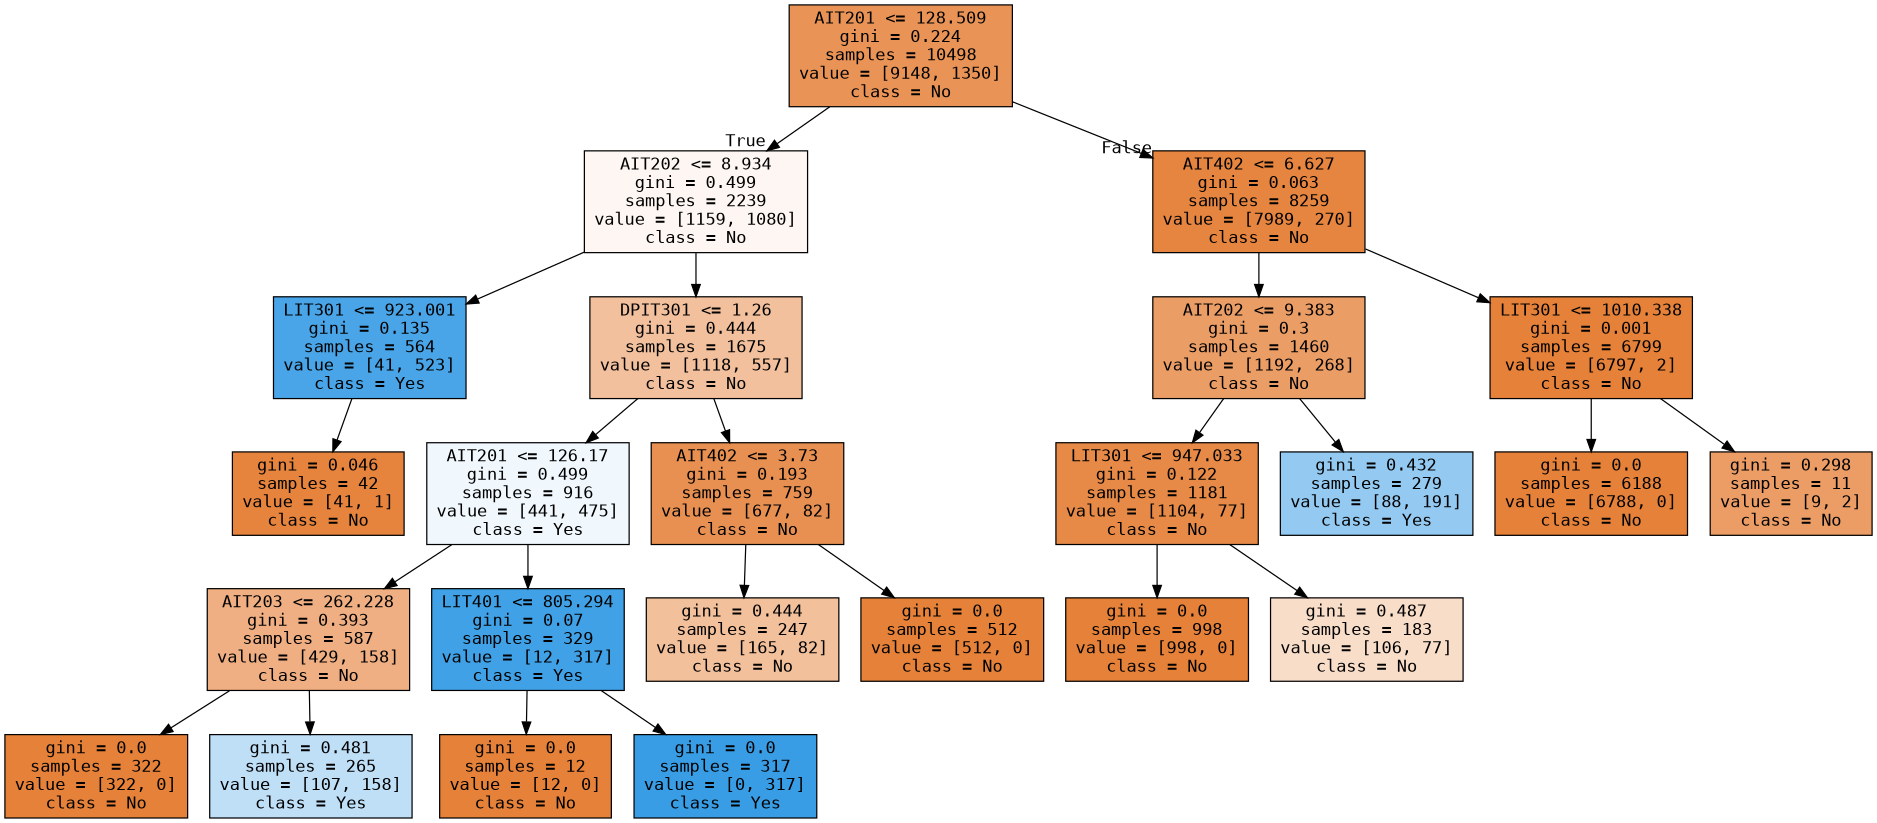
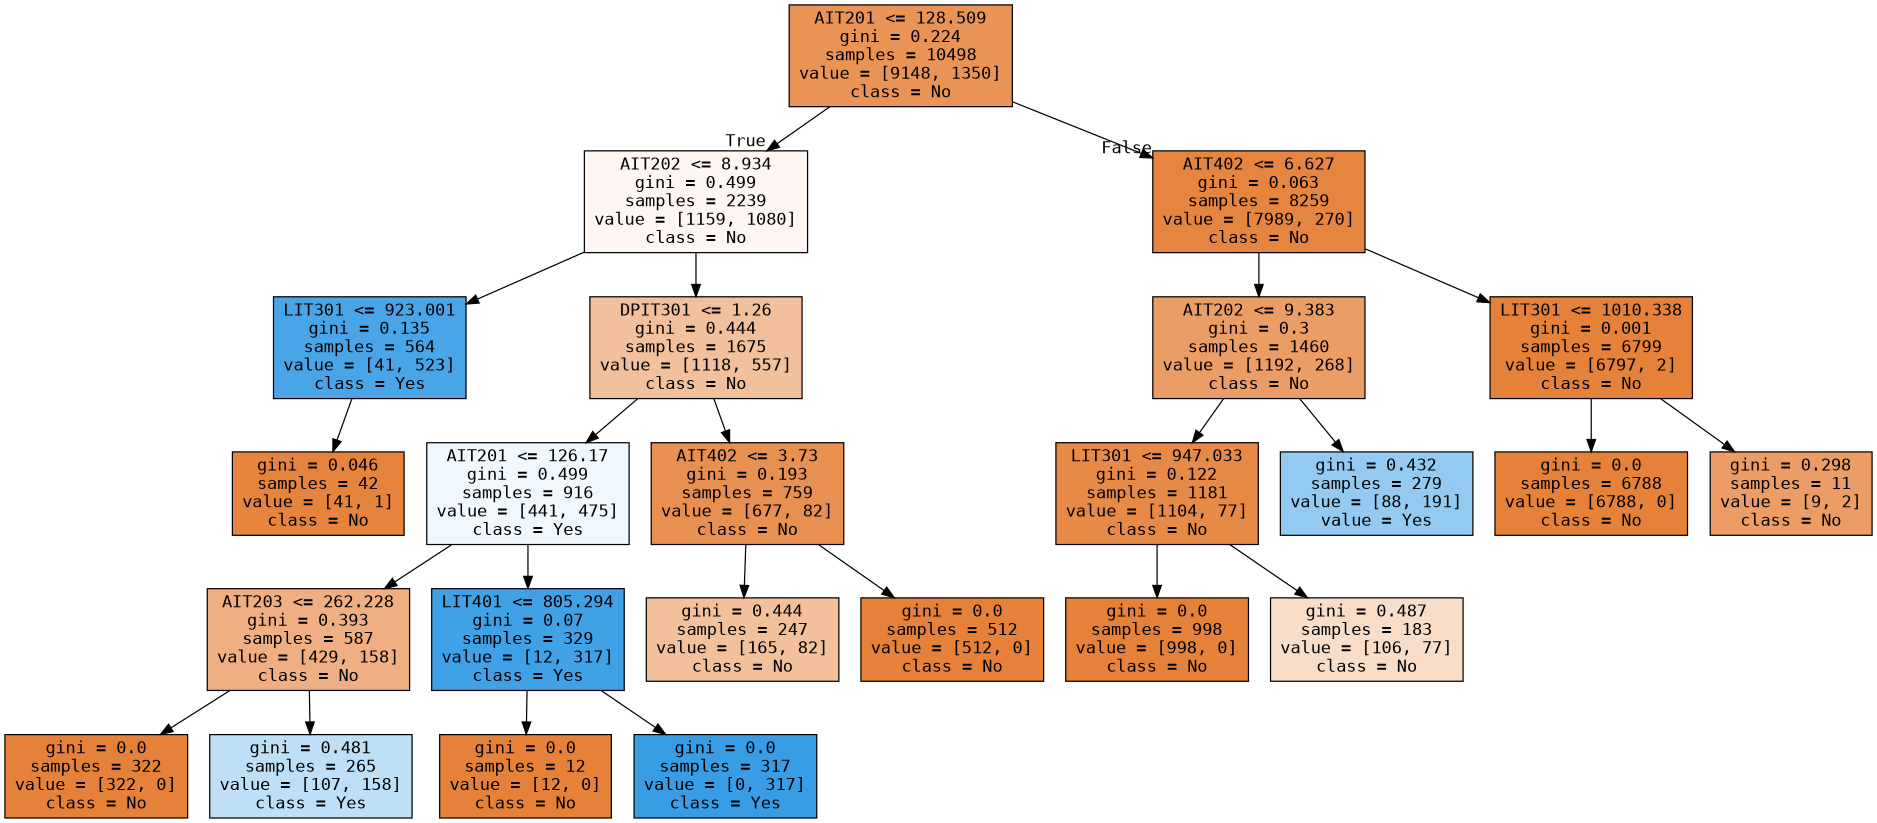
  digraph {
    fontname="DejaVu Sans Mono"
    node [color=black fillcolor="#e58139" fontname="DejaVu Sans Mono" shape=box style=filled]
    edge [fontname="DejaVu Sans Mono"]
    n1 [fillcolor="#e99456" label="AIT201 <= 128.509\ngini = 0.224\nsamples = 10498\nvalue = [9148, 1350]\nclass = No"]
    n2 [fillcolor="#fdf6f2" label="AIT202 <= 8.934\ngini = 0.499\nsamples = 2239\nvalue = [1159, 1080]\nclass = No"]
    n3 [fillcolor="#e68540" label="AIT402 <= 6.627\ngini = 0.063\nsamples = 8259\nvalue = [7989, 270]\nclass = No"]
    n4 [fillcolor="#49a5e7" label="LIT301 <= 923.001\ngini = 0.135\nsamples = 564\nvalue = [41, 523]\nclass = Yes"]
    n5 [fillcolor="#f2c09c" label="DPIT301 <= 1.26\ngini = 0.444\nsamples = 1675\nvalue = [1118, 557]\nclass = No"]
    n6 [fillcolor="#eb9d66" label="AIT202 <= 9.383\ngini = 0.3\nsamples = 1460\nvalue = [1192, 268]\nclass = No"]
    n7 [label="LIT301 <= 1010.338\ngini = 0.001\nsamples = 6799\nvalue = [6797, 2]\nclass = No"]
    n8 [fillcolor="#e6843e" label="gini = 0.046\nsamples = 42\nvalue = [41, 1]\nclass = No"]
    n9 [fillcolor="#f1f8fd" label="AIT201 <= 126.17\ngini = 0.499\nsamples = 916\nvalue = [441, 475]\nclass = Yes"]
    n10 [fillcolor="#e89051" label="AIT402 <= 3.73\ngini = 0.193\nsamples = 759\nvalue = [677, 82]\nclass = No"]
    n11 [fillcolor="#efaf82" label="AIT203 <= 262.228\ngini = 0.393\nsamples = 587\nvalue = [429, 158]\nclass = No"]
    n12 [fillcolor="#40a1e6" label="LIT401 <= 805.294\ngini = 0.07\nsamples = 329\nvalue = [12, 317]\nclass = Yes"]
    n13 [fillcolor="#f2c09b" label="gini = 0.444\nsamples = 247\nvalue = [165, 82]\nclass = No"]
    n14 [label="gini = 0.0\nsamples = 512\nvalue = [512, 0]\nclass = No"]
    n15 [label="gini = 0.0\nsamples = 322\nvalue = [322, 0]\nclass = No"]
    n16 [fillcolor="#bfdff7" label="gini = 0.481\nsamples = 265\nvalue = [107, 158]\nclass = Yes"]
    n17 [label="gini = 0.0\nsamples = 12\nvalue = [12, 0]\nclass = No"]
    n18 [fillcolor="#399de5" label="gini = 0.0\nsamples = 317\nvalue = [0, 317]\nclass = Yes"]
    n19 [fillcolor="#e78a47" label="LIT301 <= 947.033\ngini = 0.122\nsamples = 1181\nvalue = [1104, 77]\nclass = No"]
-   n20 [fillcolor="#94caf1" label="gini = 0.432\nsamples = 279\nvalue = [88, 191]\nclass = Yes"]
-   n21 [label="gini = 0.0\nsamples = 6188\nvalue = [6788, 0]\nclass = No"]
+   n20 [fillcolor="#94caf1" label="gini = 0.432\nsamples = 279\nvalue = [88, 191]\nvalue = Yes"]
+   n21 [label="gini = 0.0\nsamples = 6788\nvalue = [6788, 0]\nclass = No"]
    n22 [fillcolor="#eb9d65" label="gini = 0.298\nsamples = 11\nvalue = [9, 2]\nclass = No"]
    n23 [label="gini = 0.0\nsamples = 998\nvalue = [998, 0]\nclass = No"]
    n24 [fillcolor="#f8ddc9" label="gini = 0.487\nsamples = 183\nvalue = [106, 77]\nclass = No"]
    n1 -> n2 [headlabel=True labelangle=45 labeldistance=2.5]
    n1 -> n3 [headlabel=False labelangle=-45 labeldistance=2.5]
    n2 -> n4
    n2 -> n5
    n3 -> n6
    n3 -> n7
    n4 -> n8
    n5 -> n9
    n5 -> n10
    n6 -> n19
    n6 -> n20
    n7 -> n21
    n7 -> n22
    n9 -> n11
    n9 -> n12
    n10 -> n13
    n10 -> n14
    n11 -> n15
    n11 -> n16
    n12 -> n17
    n12 -> n18
    n19 -> n23
    n19 -> n24
  }
